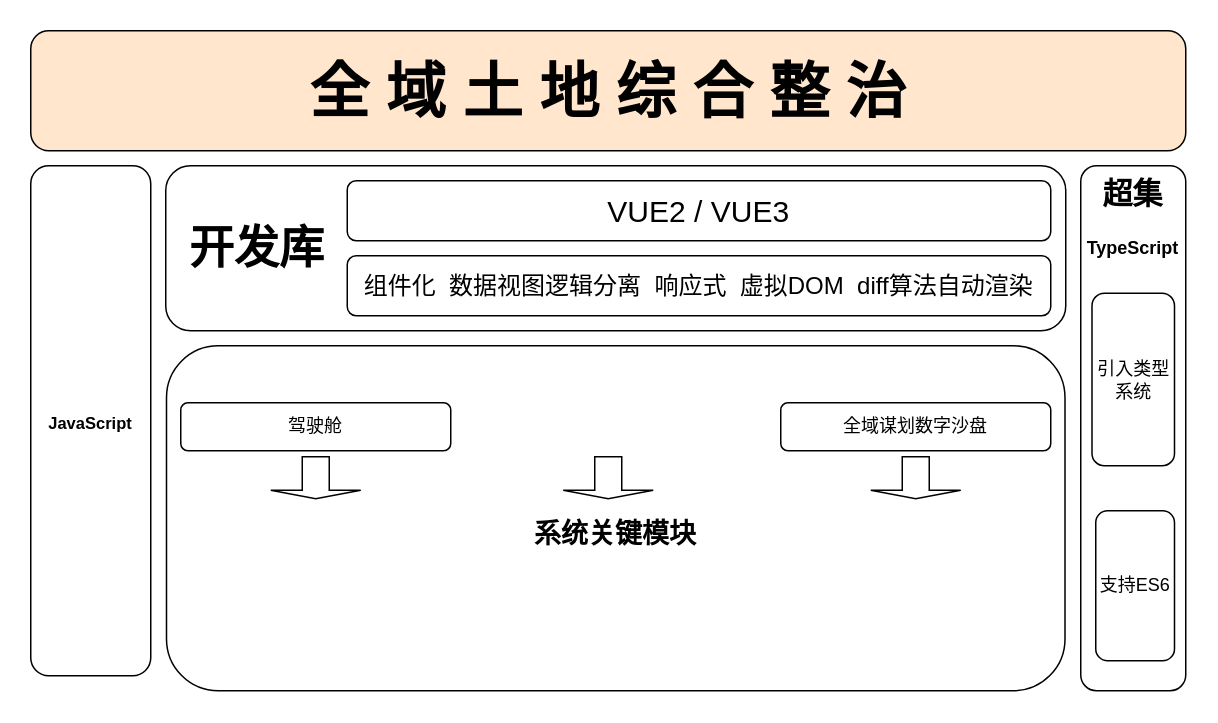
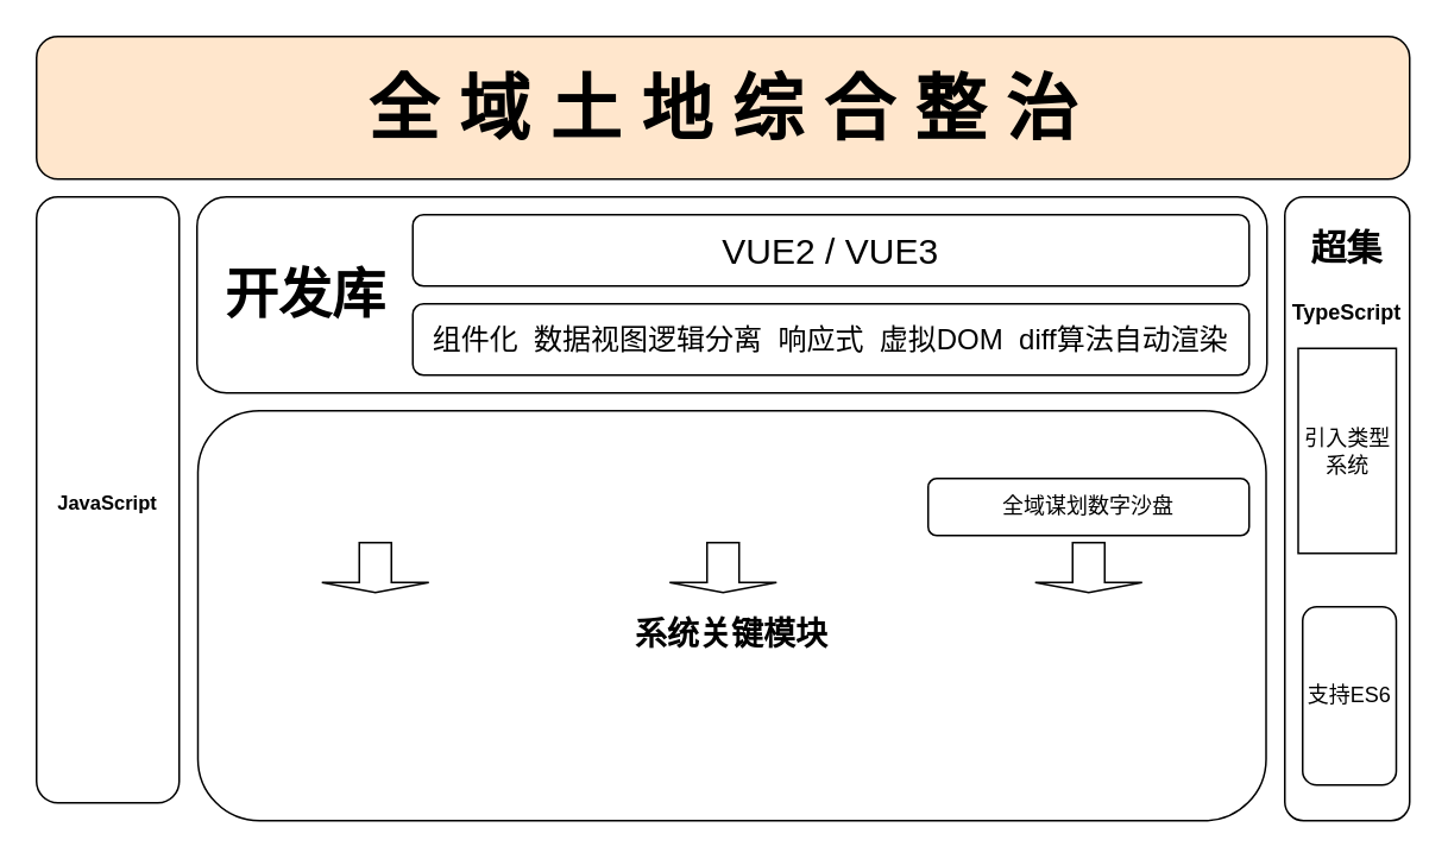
  <mxCell id="0" />
  <mxCell id="1" parent="0" />
  <mxCell id="2" value="&lt;h1&gt;&lt;font style=&quot;font-size: 40px;&quot;&gt;全 域 土 地 综 合 整 治&lt;/font&gt;&lt;/h1&gt;" style="rounded=1;whiteSpace=wrap;html=1;fillColor=#ffe6cc;" parent="1" vertex="1"><mxGeometry x="20" y="20" width="770" height="80" as="geometry" /></mxCell>
  <mxCell id="3" value="" style="rounded=1;whiteSpace=wrap;html=1;" vertex="1" parent="1"><mxGeometry x="110" y="110" width="600" height="110" as="geometry" /></mxCell>
  <mxCell id="4" value="&lt;h2&gt;&lt;font style=&quot;font-size: 30px;&quot;&gt;开发库&lt;/font&gt;&lt;/h2&gt;" style="rounded=1;whiteSpace=wrap;html=1;strokeWidth=0;strokeColor=none;" vertex="1" parent="1"><mxGeometry x="111" y="135" width="120" height="60" as="geometry" /></mxCell>
  <mxCell id="5" value="&lt;font style=&quot;font-size: 20px;&quot;&gt;VUE2 / VUE3&lt;/font&gt;" style="rounded=1;whiteSpace=wrap;html=1;" vertex="1" parent="1"><mxGeometry x="231" y="120" width="469" height="40" as="geometry" /></mxCell>
  <mxCell id="6" value="&lt;font style=&quot;font-size: 16px;&quot;&gt;组件化&amp;nbsp; 数据视图逻辑分离&amp;nbsp; 响应式&amp;nbsp; 虚拟DOM&amp;nbsp; diff算法自动渲染&lt;/font&gt;" style="rounded=1;whiteSpace=wrap;html=1;" vertex="1" parent="1"><mxGeometry x="231" y="170" width="469" height="40" as="geometry" /></mxCell>
  <mxCell id="7" value="&lt;h2&gt;&lt;span style=&quot;font-size: 11px;&quot;&gt;JavaScript&lt;/span&gt;&lt;/h2&gt;" style="rounded=1;whiteSpace=wrap;html=1;" vertex="1" parent="1"><mxGeometry x="20" y="110" width="80" height="340" as="geometry" /></mxCell>
  <mxCell id="8" value="" style="rounded=1;whiteSpace=wrap;html=1;" vertex="1" parent="1"><mxGeometry x="720" y="110" width="70" height="350" as="geometry" /></mxCell>
- <mxCell id="9" value="&lt;h2&gt;&lt;font style=&quot;font-size: 20px;&quot;&gt;超集&lt;/font&gt;&lt;/h2&gt;&lt;h3&gt;&lt;font style=&quot;font-size: 12px;&quot;&gt;TypeScript&lt;/font&gt;&lt;/h3&gt;" style="rounded=1;whiteSpace=wrap;html=1;strokeColor=none;" vertex="1" parent="1"><mxGeometry x="725" y="114" width="60" height="59" as="geometry" /></mxCell>
- <mxCell id="10" value="引入类型系统" style="rounded=1;whiteSpace=wrap;html=1;" vertex="1" parent="1"><mxGeometry x="727.5" y="195" width="55" height="115" as="geometry" /></mxCell>
+ <mxCell id="9" value="&lt;h2&gt;&lt;font style=&quot;font-size: 20px;&quot;&gt;超集&lt;/font&gt;&lt;/h2&gt;&lt;h3&gt;&lt;font style=&quot;font-size: 12px;&quot;&gt;TypeScript&lt;/font&gt;&lt;/h3&gt;" style="rounded=1;whiteSpace=wrap;html=1;strokeColor=none;" vertex="1" parent="1"><mxGeometry x="725" y="124" width="60" height="59" as="geometry" /></mxCell>
+ <mxCell id="10" value="引入类型系统" style="whiteSpace=wrap;html=1;rounded=0;" vertex="1" parent="1"><mxGeometry x="727.5" y="195" width="55" height="115" as="geometry" /></mxCell>
  <mxCell id="11" value="支持ES6" style="rounded=1;whiteSpace=wrap;html=1;" vertex="1" parent="1"><mxGeometry x="730" y="340" width="52.5" height="100" as="geometry" /></mxCell>
  <mxCell id="12" value="" style="rounded=1;whiteSpace=wrap;html=1;" vertex="1" parent="1"><mxGeometry x="110.5" y="230" width="599" height="230" as="geometry" /></mxCell>
  <mxCell id="13" value="&lt;h2&gt;系统关键模块&lt;/h2&gt;" style="rounded=1;whiteSpace=wrap;html=1;strokeColor=none;" vertex="1" parent="1"><mxGeometry x="355" y="340.5" width="110" height="30" as="geometry" /></mxCell>
- <mxCell id="14" value="驾驶舱" style="rounded=1;whiteSpace=wrap;html=1;" vertex="1" parent="1"><mxGeometry x="120" y="268" width="180" height="32" as="geometry" /></mxCell>
  <mxCell id="15" value="全域谋划数字沙盘" style="rounded=1;whiteSpace=wrap;html=1;" vertex="1" parent="1"><mxGeometry x="520" y="268" width="180" height="32" as="geometry" /></mxCell>
  <mxCell id="16" value="" style="shape=singleArrow;direction=south;whiteSpace=wrap;html=1;" vertex="1" parent="1"><mxGeometry x="180" y="304" width="60" height="28" as="geometry" /></mxCell>
  <mxCell id="17" value="" style="shape=singleArrow;direction=south;whiteSpace=wrap;html=1;" vertex="1" parent="1"><mxGeometry x="375" y="304" width="60" height="28" as="geometry" /></mxCell>
  <mxCell id="18" value="" style="shape=singleArrow;direction=south;whiteSpace=wrap;html=1;" vertex="1" parent="1"><mxGeometry x="580" y="304" width="60" height="28" as="geometry" /></mxCell>
